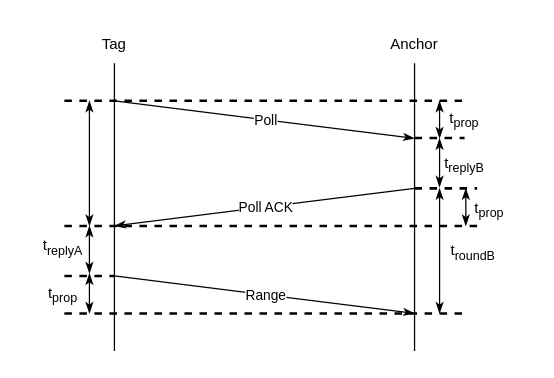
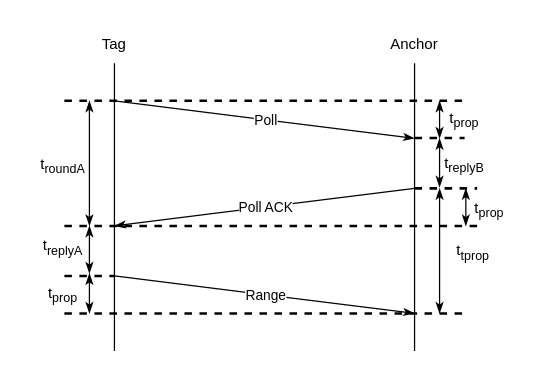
  <mxCell id="0" />
  <mxCell id="1" parent="0" />
  <mxCell id="2" value="Tag" style="text;html=1;align=center;verticalAlign=middle;whiteSpace=wrap;rounded=0;" parent="1" vertex="1"><mxGeometry x="61" y="20" width="60" height="30" as="geometry" /></mxCell>
  <mxCell id="3" value="Anchor" style="text;html=1;align=center;verticalAlign=middle;whiteSpace=wrap;rounded=0;" parent="1" vertex="1"><mxGeometry x="301" y="20" width="60" height="30" as="geometry" /></mxCell>
  <mxCell id="4" value="" style="endArrow=none;html=1;rounded=0;" parent="1" edge="1"><mxGeometry width="50" height="50" relative="1" as="geometry"><mxPoint x="91" y="280" as="sourcePoint" /><mxPoint x="91" y="50" as="targetPoint" /></mxGeometry></mxCell>
  <mxCell id="5" value="" style="endArrow=none;html=1;rounded=0;" parent="1" edge="1"><mxGeometry width="50" height="50" relative="1" as="geometry"><mxPoint x="331" y="280" as="sourcePoint" /><mxPoint x="331" y="50" as="targetPoint" /></mxGeometry></mxCell>
  <mxCell id="6" value="" style="endArrow=classicThin;html=1;rounded=0;endFill=1;" parent="1" edge="1"><mxGeometry width="50" height="50" relative="1" as="geometry"><mxPoint x="91" y="80" as="sourcePoint" /><mxPoint x="331" y="110" as="targetPoint" /></mxGeometry></mxCell>
  <mxCell id="7" value="Poll" style="edgeLabel;html=1;align=center;verticalAlign=middle;resizable=0;points=[];" parent="6" vertex="1" connectable="0"><mxGeometry x="-0.18" relative="1" as="geometry"><mxPoint x="22" y="3" as="offset" /></mxGeometry></mxCell>
  <mxCell id="8" value="" style="endArrow=none;dashed=1;html=1;strokeWidth=2;rounded=0;" parent="1" edge="1"><mxGeometry width="50" height="50" relative="1" as="geometry"><mxPoint x="51" y="80" as="sourcePoint" /><mxPoint x="371" y="80" as="targetPoint" /></mxGeometry></mxCell>
  <mxCell id="9" value="" style="endArrow=none;dashed=1;html=1;strokeWidth=2;rounded=0;" parent="1" edge="1"><mxGeometry width="50" height="50" relative="1" as="geometry"><mxPoint x="331" y="109.8" as="sourcePoint" /><mxPoint x="371" y="109.8" as="targetPoint" /></mxGeometry></mxCell>
  <mxCell id="10" value="" style="endArrow=classicThin;startArrow=classicThin;html=1;rounded=0;startFill=1;endFill=1;" parent="1" edge="1"><mxGeometry width="50" height="50" relative="1" as="geometry"><mxPoint x="351" y="110" as="sourcePoint" /><mxPoint x="351" y="80" as="targetPoint" /></mxGeometry></mxCell>
- <mxCell id="11" value="t&lt;sub&gt;roundB&lt;/sub&gt;" style="text;html=1;align=center;verticalAlign=middle;whiteSpace=wrap;rounded=0;" parent="1" vertex="1"><mxGeometry x="348" y="186" width="60" height="30" as="geometry" /></mxCell>
+ <mxCell id="11" value="t&lt;sub&gt;tprop&lt;/sub&gt;" style="text;html=1;align=center;verticalAlign=middle;whiteSpace=wrap;rounded=0;" parent="1" vertex="1"><mxGeometry x="348" y="186" width="60" height="30" as="geometry" /></mxCell>
  <mxCell id="12" value="" style="endArrow=classicThin;html=1;rounded=0;endFill=1;" parent="1" edge="1"><mxGeometry width="50" height="50" relative="1" as="geometry"><mxPoint x="331" y="150" as="sourcePoint" /><mxPoint x="91" y="180" as="targetPoint" /></mxGeometry></mxCell>
  <mxCell id="13" value="Poll ACK" style="edgeLabel;html=1;align=center;verticalAlign=middle;resizable=0;points=[];" parent="12" vertex="1" connectable="0"><mxGeometry x="-0.004" relative="1" as="geometry"><mxPoint as="offset" /></mxGeometry></mxCell>
  <mxCell id="14" value="" style="endArrow=none;dashed=1;html=1;strokeWidth=2;rounded=0;" parent="1" edge="1"><mxGeometry width="50" height="50" relative="1" as="geometry"><mxPoint x="331" y="150" as="sourcePoint" /><mxPoint x="381" y="150" as="targetPoint" /></mxGeometry></mxCell>
  <mxCell id="15" value="" style="endArrow=none;dashed=1;html=1;strokeWidth=2;rounded=0;" parent="1" edge="1"><mxGeometry width="50" height="50" relative="1" as="geometry"><mxPoint x="51" y="180" as="sourcePoint" /><mxPoint x="381" y="180" as="targetPoint" /></mxGeometry></mxCell>
  <mxCell id="16" value="" style="endArrow=classicThin;startArrow=classicThin;html=1;rounded=0;startFill=1;endFill=1;" parent="1" edge="1"><mxGeometry width="50" height="50" relative="1" as="geometry"><mxPoint x="351" y="250" as="sourcePoint" /><mxPoint x="351" y="150" as="targetPoint" /></mxGeometry></mxCell>
  <mxCell id="17" value="t&lt;sub&gt;prop&lt;/sub&gt;" style="text;html=1;align=center;verticalAlign=middle;whiteSpace=wrap;rounded=0;" parent="1" vertex="1"><mxGeometry x="341" y="80" width="60" height="30" as="geometry" /></mxCell>
  <mxCell id="18" value="" style="endArrow=classicThin;startArrow=classicThin;html=1;rounded=0;startFill=1;endFill=1;" parent="1" edge="1"><mxGeometry width="50" height="50" relative="1" as="geometry"><mxPoint x="351" y="149" as="sourcePoint" /><mxPoint x="351" y="110" as="targetPoint" /></mxGeometry></mxCell>
  <mxCell id="19" value="t&lt;sub&gt;replyB&lt;/sub&gt;" style="text;html=1;align=center;verticalAlign=middle;whiteSpace=wrap;rounded=0;" parent="1" vertex="1"><mxGeometry x="341" y="116" width="60" height="30" as="geometry" /></mxCell>
  <mxCell id="20" value="" style="endArrow=classicThin;startArrow=classicThin;html=1;rounded=0;startFill=1;endFill=1;" parent="1" edge="1"><mxGeometry width="50" height="50" relative="1" as="geometry"><mxPoint x="71" y="180" as="sourcePoint" /><mxPoint x="71" y="80" as="targetPoint" /></mxGeometry></mxCell>
+ <mxCell id="21" value="t&lt;sub&gt;roundA&lt;/sub&gt;" style="text;html=1;align=center;verticalAlign=middle;whiteSpace=wrap;rounded=0;" parent="1" vertex="1"><mxGeometry x="20" y="117" width="60" height="30" as="geometry" /></mxCell>
  <mxCell id="22" value="" style="endArrow=classicThin;html=1;rounded=0;endFill=1;" parent="1" edge="1"><mxGeometry width="50" height="50" relative="1" as="geometry"><mxPoint x="91" y="220" as="sourcePoint" /><mxPoint x="331" y="250" as="targetPoint" /></mxGeometry></mxCell>
  <mxCell id="23" value="Range" style="edgeLabel;html=1;align=center;verticalAlign=middle;resizable=0;points=[];" parent="22" vertex="1" connectable="0"><mxGeometry x="-0.132" y="-1" relative="1" as="geometry"><mxPoint x="16" y="1" as="offset" /></mxGeometry></mxCell>
  <mxCell id="24" value="" style="endArrow=none;dashed=1;html=1;strokeWidth=2;rounded=0;" parent="1" edge="1"><mxGeometry width="50" height="50" relative="1" as="geometry"><mxPoint x="51" y="250" as="sourcePoint" /><mxPoint x="371" y="250" as="targetPoint" /></mxGeometry></mxCell>
  <mxCell id="25" value="" style="endArrow=classicThin;startArrow=classicThin;html=1;rounded=0;startFill=1;endFill=1;" parent="1" edge="1"><mxGeometry width="50" height="50" relative="1" as="geometry"><mxPoint x="71" y="218" as="sourcePoint" /><mxPoint x="71" y="180" as="targetPoint" /></mxGeometry></mxCell>
  <mxCell id="26" value="t&lt;sub&gt;replyA&lt;/sub&gt;" style="text;html=1;align=center;verticalAlign=middle;whiteSpace=wrap;rounded=0;" parent="1" vertex="1"><mxGeometry x="20" y="182" width="60" height="30" as="geometry" /></mxCell>
  <mxCell id="27" value="t&lt;sub&gt;prop&lt;/sub&gt;" style="text;html=1;align=center;verticalAlign=middle;whiteSpace=wrap;rounded=0;" parent="1" vertex="1"><mxGeometry x="20" y="220" width="60" height="30" as="geometry" /></mxCell>
  <mxCell id="28" value="" style="endArrow=classicThin;startArrow=classicThin;html=1;rounded=0;startFill=1;endFill=1;" parent="1" edge="1"><mxGeometry width="50" height="50" relative="1" as="geometry"><mxPoint x="71" y="250" as="sourcePoint" /><mxPoint x="71" y="218" as="targetPoint" /></mxGeometry></mxCell>
  <mxCell id="29" value="" style="endArrow=none;dashed=1;html=1;strokeWidth=2;rounded=0;" parent="1" edge="1"><mxGeometry width="50" height="50" relative="1" as="geometry"><mxPoint x="51" y="220" as="sourcePoint" /><mxPoint x="91" y="220" as="targetPoint" /></mxGeometry></mxCell>
  <mxCell id="30" value="t&lt;sub&gt;prop&lt;/sub&gt;" style="text;html=1;align=center;verticalAlign=middle;whiteSpace=wrap;rounded=0;" parent="1" vertex="1"><mxGeometry x="361" y="152" width="60" height="30" as="geometry" /></mxCell>
  <mxCell id="31" value="" style="endArrow=classicThin;startArrow=classicThin;html=1;rounded=0;startFill=1;endFill=1;" parent="1" edge="1"><mxGeometry width="50" height="50" relative="1" as="geometry"><mxPoint x="372" y="180" as="sourcePoint" /><mxPoint x="372" y="150" as="targetPoint" /></mxGeometry></mxCell>
